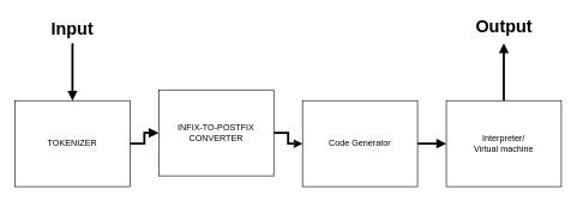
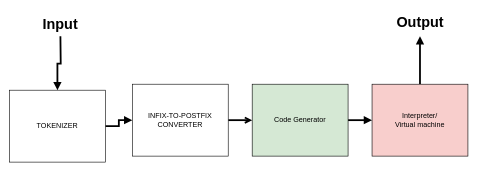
  <mxCell id="0" />
  <mxCell id="1" parent="0" />
  <mxCell id="2" style="edgeStyle=orthogonalEdgeStyle;rounded=0;orthogonalLoop=1;jettySize=auto;html=1;exitX=1;exitY=0.5;exitDx=0;exitDy=0;entryX=0;entryY=0.5;entryDx=0;entryDy=0;endArrow=block;endFill=1;strokeWidth=3;" edge="1" parent="1" source="4" target="6"><mxGeometry relative="1" as="geometry" /></mxCell>
  <mxCell id="3" style="edgeStyle=orthogonalEdgeStyle;rounded=0;orthogonalLoop=1;jettySize=auto;html=1;exitX=0.5;exitY=0;exitDx=0;exitDy=0;endArrow=none;endFill=0;strokeWidth=3;startArrow=block;startFill=1;" edge="1" parent="1" source="4"><mxGeometry relative="1" as="geometry"><mxPoint x="100" y="60" as="targetPoint" /></mxGeometry></mxCell>
- <mxCell id="4" value="TOKENIZER" style="rounded=0;whiteSpace=wrap;html=1;" vertex="1" parent="1"><mxGeometry x="20" y="140" width="160" height="120" as="geometry" /></mxCell>
+ <mxCell id="4" value="TOKENIZER" style="rounded=0;whiteSpace=wrap;html=1;" vertex="1" parent="1"><mxGeometry x="15" y="150" width="160" height="120" as="geometry" /></mxCell>
  <mxCell id="5" style="edgeStyle=orthogonalEdgeStyle;rounded=0;orthogonalLoop=1;jettySize=auto;html=1;exitX=1;exitY=0.5;exitDx=0;exitDy=0;strokeWidth=3;endArrow=open;endFill=1;" edge="1" parent="1" source="6" target="8"><mxGeometry relative="1" as="geometry" /></mxCell>
- <mxCell id="6" value="INFIX-TO-POSTFIX&lt;br&gt;CONVERTER" style="rounded=0;whiteSpace=wrap;html=1;" vertex="1" parent="1"><mxGeometry x="220" y="125" width="160" height="120" as="geometry" /></mxCell>
+ <mxCell id="6" value="INFIX-TO-POSTFIX&lt;br&gt;CONVERTER" style="rounded=0;whiteSpace=wrap;html=1;" vertex="1" parent="1"><mxGeometry x="220" y="140" width="160" height="120" as="geometry" /></mxCell>
  <mxCell id="7" style="edgeStyle=orthogonalEdgeStyle;rounded=0;orthogonalLoop=1;jettySize=auto;html=1;exitX=1;exitY=0.5;exitDx=0;exitDy=0;arcSize=20;strokeWidth=3;endArrow=block;endFill=1;" edge="1" parent="1" source="8" target="10"><mxGeometry relative="1" as="geometry" /></mxCell>
- <mxCell id="8" value="Code Generator" style="rounded=0;whiteSpace=wrap;html=1;" vertex="1" parent="1"><mxGeometry x="420" y="140" width="160" height="120" as="geometry" /></mxCell>
+ <mxCell id="8" value="Code Generator" style="rounded=0;whiteSpace=wrap;html=1;fillColor=#d5e8d4;" vertex="1" parent="1"><mxGeometry x="420" y="140" width="160" height="120" as="geometry" /></mxCell>
  <mxCell id="9" style="edgeStyle=orthogonalEdgeStyle;rounded=0;orthogonalLoop=1;jettySize=auto;html=1;exitX=0.5;exitY=0;exitDx=0;exitDy=0;startArrow=none;startFill=0;endArrow=block;endFill=1;strokeWidth=3;" edge="1" parent="1" source="10"><mxGeometry relative="1" as="geometry"><mxPoint x="700" y="60" as="targetPoint" /></mxGeometry></mxCell>
- <mxCell id="10" value="Interpreter/&lt;br&gt;Virtual machine" style="rounded=0;whiteSpace=wrap;html=1;" vertex="1" parent="1"><mxGeometry x="620" y="140" width="160" height="120" as="geometry" /></mxCell>
+ <mxCell id="10" value="Interpreter/&lt;br&gt;Virtual machine" style="rounded=0;whiteSpace=wrap;html=1;fillColor=#f8cecc;" vertex="1" parent="1"><mxGeometry x="620" y="140" width="160" height="120" as="geometry" /></mxCell>
  <mxCell id="11" value="Input" style="text;html=1;strokeColor=none;fillColor=none;align=center;verticalAlign=middle;whiteSpace=wrap;rounded=0;fontSize=24;fontStyle=1" vertex="1" parent="1"><mxGeometry x="80" y="30" width="40" height="20" as="geometry" /></mxCell>
  <mxCell id="12" value="&lt;b style=&quot;font-size: 24px;&quot;&gt;Output&lt;/b&gt;" style="text;html=1;resizable=0;points=[];autosize=1;align=center;verticalAlign=top;spacingTop=-4;fontSize=24;" vertex="1" parent="1"><mxGeometry x="655" y="20" width="90" height="30" as="geometry" /></mxCell>
